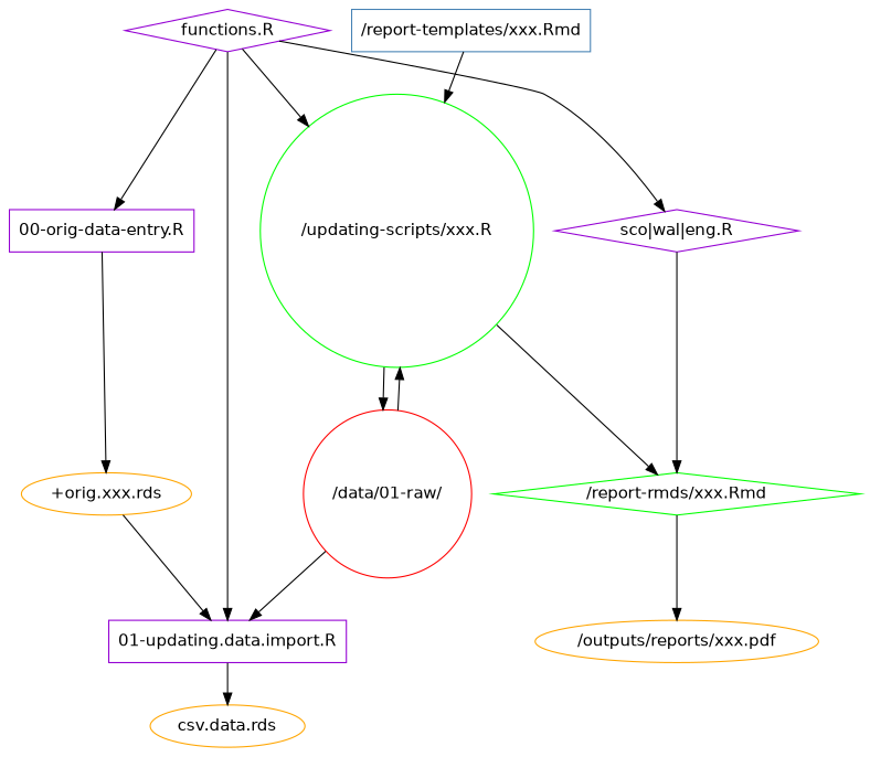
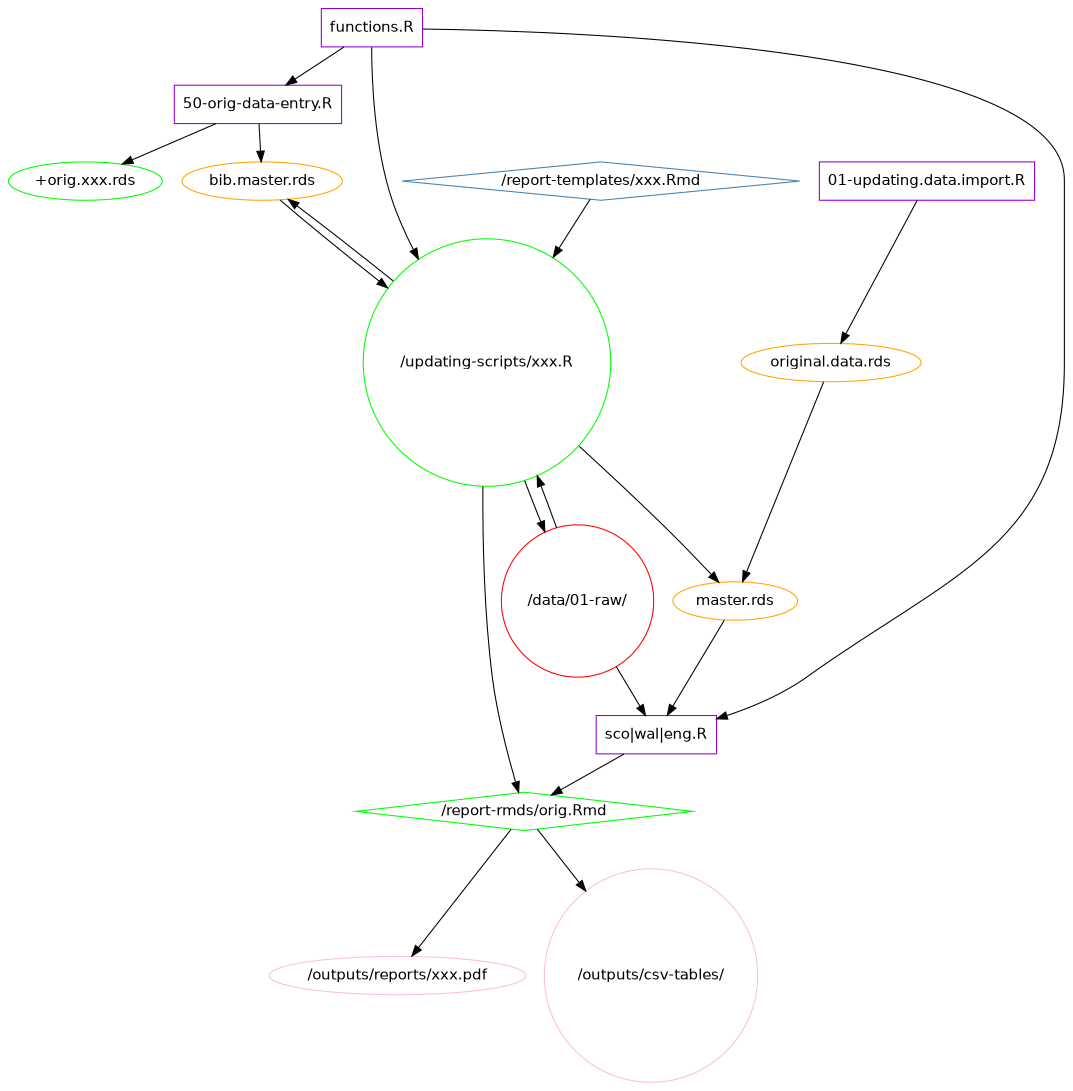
  digraph {
    fontsize=7
    node [color=darkviolet fontname=Helvetica shape=oval]
-   "00-orig-data-entry.R" [shape=box]
-   "+orig.xxx.rds" [color=orange]
+   "00-orig-data-entry.R" [shape=box label="50-orig-data-entry.R"]
+   "+orig.xxx.rds" [color=green]
+   "bib.master.rds" [color=orange]
    n4 [label="01-updating.data.import.R" shape=box]
    "/updating-scripts/xxx.R" [color=green shape=circle]
-   "original.data.rds" [color=orange label="csv.data.rds"]
-   "functions.R" [shape=diamond]
-   "sco|wal|eng.R" [shape=diamond]
-   "/report-rmds/xxx.Rmd" [color=green shape=diamond]
+   "original.data.rds" [color=orange]
+   "master.rds" [color=orange]
+   "functions.R" [shape=box]
+   "sco|wal|eng.R" [shape=box]
+   "/report-rmds/xxx.Rmd" [color=green shape=diamond label="/report-rmds/orig.Rmd"]
    "/data/01-raw/" [color=red shape=circle]
-   "/outputs/reports/xxx.pdf" [color=orange]
-   "/report-templates/xxx.Rmd" [color=steelblue shape=box]
+   "/outputs/reports/xxx.pdf" [color=pink]
+   "/outputs/csv-tables/" [color=pink shape=circle]
+   "/report-templates/xxx.Rmd" [color=steelblue shape=diamond]
    "00-orig-data-entry.R" -> "+orig.xxx.rds"
-   "+orig.xxx.rds" -> n4
+   "00-orig-data-entry.R" -> "bib.master.rds"
+   "bib.master.rds" -> "/updating-scripts/xxx.R"
    n4 -> "original.data.rds"
+   "/updating-scripts/xxx.R" -> "bib.master.rds"
+   "/updating-scripts/xxx.R" -> "master.rds"
    "/updating-scripts/xxx.R" -> "/report-rmds/xxx.Rmd"
    "/updating-scripts/xxx.R" -> "/data/01-raw/"
+   "original.data.rds" -> "master.rds"
+   "master.rds" -> "sco|wal|eng.R"
    "functions.R" -> "00-orig-data-entry.R"
-   "functions.R" -> n4
    "functions.R" -> "/updating-scripts/xxx.R"
    "functions.R" -> "sco|wal|eng.R"
    "sco|wal|eng.R" -> "/report-rmds/xxx.Rmd"
    "/report-rmds/xxx.Rmd" -> "/outputs/reports/xxx.pdf"
-   "/data/01-raw/" -> n4
+   "/report-rmds/xxx.Rmd" -> "/outputs/csv-tables/"
+   "/data/01-raw/" -> "sco|wal|eng.R"
    "/data/01-raw/" -> "/updating-scripts/xxx.R"
    "/report-templates/xxx.Rmd" -> "/updating-scripts/xxx.R"
  }
